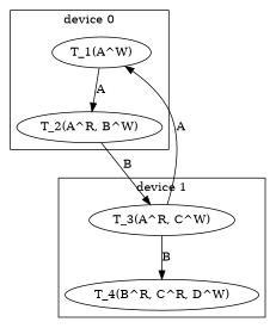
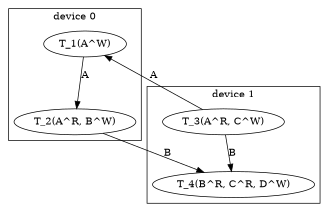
  digraph {
    n1 [label="T_1(A^W)"]
    n2 [label="T_2(A^R, B^W)"]
    n3 [label="T_3(A^R, C^W)"]
    n4 [label="T_4(B^R, C^R, D^W)"]
    subgraph cluster_1 {
      label="device 0"
      n1
      n2
    }
    subgraph cluster_2 {
      label="device 1"
      n3
      n4
    }
    n1 -> n2 [label=A]
-   n2 -> n3 [label=B]
+   n2 -> n4 [label=B]
    n3 -> n1 [label=A]
    n3 -> n4 [label=B]
  }
